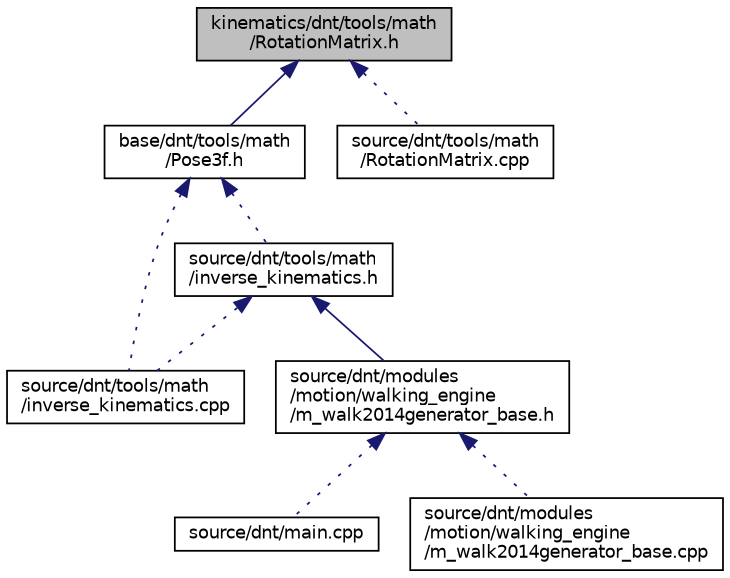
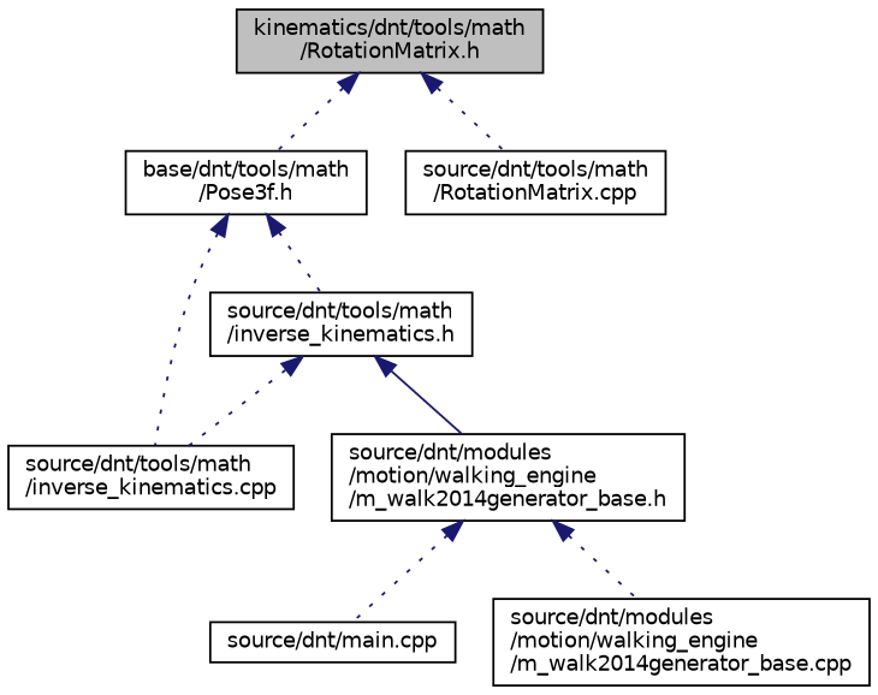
  digraph {
    node [color=black fillcolor=white fontname=Helvetica fontsize=10 shape=record style=filled]
    edge [color=midnightblue dir=back fontname=Helvetica fontsize=10 labelfontname=Helvetica labelfontsize=10 style=dotted]
    n1 [fillcolor=grey75 fontcolor=black height=0.2 label="kinematics/dnt/tools/math\l/RotationMatrix.h" width=0.4]
    n2 [height=0.2 label="base/dnt/tools/math\l/Pose3f.h" width=0.4]
    n3 [height=0.2 label="source/dnt/tools/math\l/RotationMatrix.cpp" width=0.4]
    n4 [height=0.2 label="source/dnt/tools/math\l/inverse_kinematics.h" width=0.4]
    n5 [height=0.2 label="source/dnt/tools/math\l/inverse_kinematics.cpp" width=0.4]
    n6 [height=0.2 label="source/dnt/modules\l/motion/walking_engine\l/m_walk2014generator_base.h" width=0.4]
    n7 [height=0.2 label="source/dnt/main.cpp" width=0.4]
    n8 [height=0.2 label="source/dnt/modules\l/motion/walking_engine\l/m_walk2014generator_base.cpp" width=0.4]
-   n1 -> n2 [style=solid]
+   n1 -> n2
    n1 -> n3
    n2 -> n4
    n2 -> n5
    n4 -> n5
    n4 -> n6 [style=solid]
    n6 -> n7
    n6 -> n8
  }
